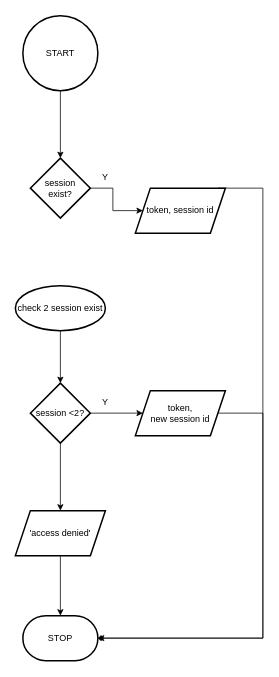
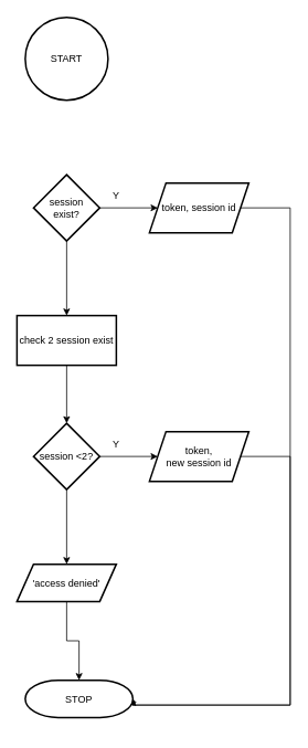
  <mxCell id="0" />
  <mxCell id="1" parent="0" />
- <mxCell id="2" value="" style="edgeStyle=orthogonalEdgeStyle;rounded=0;orthogonalLoop=1;jettySize=auto;html=1;" edge="1" parent="1" source="3" target="6"><mxGeometry relative="1" as="geometry" /></mxCell>
  <mxCell id="3" value="START" style="strokeWidth=2;html=1;shape=mxgraph.flowchart.start_2;whiteSpace=wrap;" vertex="1" parent="1"><mxGeometry x="30" y="20" width="100" height="100" as="geometry" /></mxCell>
  <mxCell id="4" value="" style="edgeStyle=orthogonalEdgeStyle;rounded=0;orthogonalLoop=1;jettySize=auto;html=1;" edge="1" parent="1" source="6" target="8"><mxGeometry relative="1" as="geometry" /></mxCell>
+ <mxCell id="5" value="" style="edgeStyle=orthogonalEdgeStyle;rounded=0;orthogonalLoop=1;jettySize=auto;html=1;" edge="1" parent="1" source="6" target="11"><mxGeometry relative="1" as="geometry" /></mxCell>
  <mxCell id="6" value="session&lt;br&gt;exist?" style="rhombus;whiteSpace=wrap;html=1;strokeWidth=2;" vertex="1" parent="1"><mxGeometry x="40" y="210" width="80" height="80" as="geometry" /></mxCell>
  <mxCell id="7" style="edgeStyle=orthogonalEdgeStyle;rounded=0;orthogonalLoop=1;jettySize=auto;html=1;exitX=1;exitY=0.5;exitDx=0;exitDy=0;entryX=1;entryY=0.5;entryDx=0;entryDy=0;entryPerimeter=0;" edge="1" parent="1" source="8" target="20"><mxGeometry relative="1" as="geometry"><Array as="points"><mxPoint x="350" y="250" /><mxPoint x="350" y="850" /></Array></mxGeometry></mxCell>
- <mxCell id="8" value="token, session id" style="shape=parallelogram;perimeter=parallelogramPerimeter;whiteSpace=wrap;html=1;fixedSize=1;strokeWidth=2;" vertex="1" parent="1"><mxGeometry x="180" y="250" width="120" height="60" as="geometry" /></mxCell>
+ <mxCell id="8" value="token, session id" style="shape=parallelogram;perimeter=parallelogramPerimeter;whiteSpace=wrap;html=1;fixedSize=1;strokeWidth=2;" vertex="1" parent="1"><mxGeometry x="180" y="220" width="120" height="60" as="geometry" /></mxCell>
  <mxCell id="9" value="Y" style="text;html=1;strokeColor=none;fillColor=none;align=center;verticalAlign=middle;whiteSpace=wrap;rounded=0;" vertex="1" parent="1"><mxGeometry x="110" y="220" width="60" height="30" as="geometry" /></mxCell>
  <mxCell id="10" value="" style="edgeStyle=orthogonalEdgeStyle;rounded=0;orthogonalLoop=1;jettySize=auto;html=1;" edge="1" parent="1" source="11" target="14"><mxGeometry relative="1" as="geometry" /></mxCell>
- <mxCell id="11" value="check 2 session exist" style="ellipse;whiteSpace=wrap;html=1;strokeWidth=2;" vertex="1" parent="1"><mxGeometry x="20" y="380" width="120" height="60" as="geometry" /></mxCell>
+ <mxCell id="11" value="check 2 session exist" style="whiteSpace=wrap;html=1;strokeWidth=2;" vertex="1" parent="1"><mxGeometry x="20" y="380" width="120" height="60" as="geometry" /></mxCell>
  <mxCell id="12" value="" style="edgeStyle=orthogonalEdgeStyle;rounded=0;orthogonalLoop=1;jettySize=auto;html=1;" edge="1" parent="1" source="14" target="16"><mxGeometry relative="1" as="geometry" /></mxCell>
  <mxCell id="13" value="" style="edgeStyle=orthogonalEdgeStyle;rounded=0;orthogonalLoop=1;jettySize=auto;html=1;" edge="1" parent="1" source="14" target="19"><mxGeometry relative="1" as="geometry" /></mxCell>
  <mxCell id="14" value="session &amp;lt;2?" style="rhombus;whiteSpace=wrap;html=1;strokeWidth=2;" vertex="1" parent="1"><mxGeometry x="40" y="510" width="80" height="80" as="geometry" /></mxCell>
  <mxCell id="15" style="edgeStyle=orthogonalEdgeStyle;rounded=0;orthogonalLoop=1;jettySize=auto;html=1;exitX=1;exitY=0.5;exitDx=0;exitDy=0;entryX=1;entryY=0.5;entryDx=0;entryDy=0;entryPerimeter=0;endArrow=diamond;" edge="1" parent="1" source="16" target="20"><mxGeometry relative="1" as="geometry"><Array as="points"><mxPoint x="350" y="550" /><mxPoint x="350" y="850" /></Array></mxGeometry></mxCell>
  <mxCell id="16" value="token,&lt;br&gt;new session id" style="shape=parallelogram;perimeter=parallelogramPerimeter;whiteSpace=wrap;html=1;fixedSize=1;strokeWidth=2;" vertex="1" parent="1"><mxGeometry x="180" y="520" width="120" height="60" as="geometry" /></mxCell>
  <mxCell id="17" value="Y" style="text;html=1;strokeColor=none;fillColor=none;align=center;verticalAlign=middle;whiteSpace=wrap;rounded=0;" vertex="1" parent="1"><mxGeometry x="110" y="520" width="60" height="30" as="geometry" /></mxCell>
  <mxCell id="18" value="" style="edgeStyle=orthogonalEdgeStyle;rounded=0;orthogonalLoop=1;jettySize=auto;html=1;entryX=0.5;entryY=0;entryDx=0;entryDy=0;entryPerimeter=0;" edge="1" parent="1" source="19" target="20"><mxGeometry relative="1" as="geometry"><mxPoint x="80" y="820" as="targetPoint" /></mxGeometry></mxCell>
- <mxCell id="19" value="'access denied'" style="shape=parallelogram;perimeter=parallelogramPerimeter;whiteSpace=wrap;html=1;fixedSize=1;strokeWidth=2;" vertex="1" parent="1"><mxGeometry x="20" y="680" width="120" height="60" as="geometry" /></mxCell>
- <mxCell id="20" value="STOP" style="strokeWidth=2;html=1;shape=mxgraph.flowchart.terminator;whiteSpace=wrap;" vertex="1" parent="1"><mxGeometry x="30" y="820" width="100" height="60" as="geometry" /></mxCell>
+ <mxCell id="19" value="'access denied'" style="shape=parallelogram;perimeter=parallelogramPerimeter;whiteSpace=wrap;html=1;fixedSize=1;strokeWidth=2;" vertex="1" parent="1"><mxGeometry x="20" y="680" width="120" height="45" as="geometry" /></mxCell>
+ <mxCell id="20" value="STOP" style="strokeWidth=2;html=1;shape=mxgraph.flowchart.terminator;whiteSpace=wrap;" vertex="1" parent="1"><mxGeometry x="30" y="820" width="130" height="45" as="geometry" /></mxCell>
